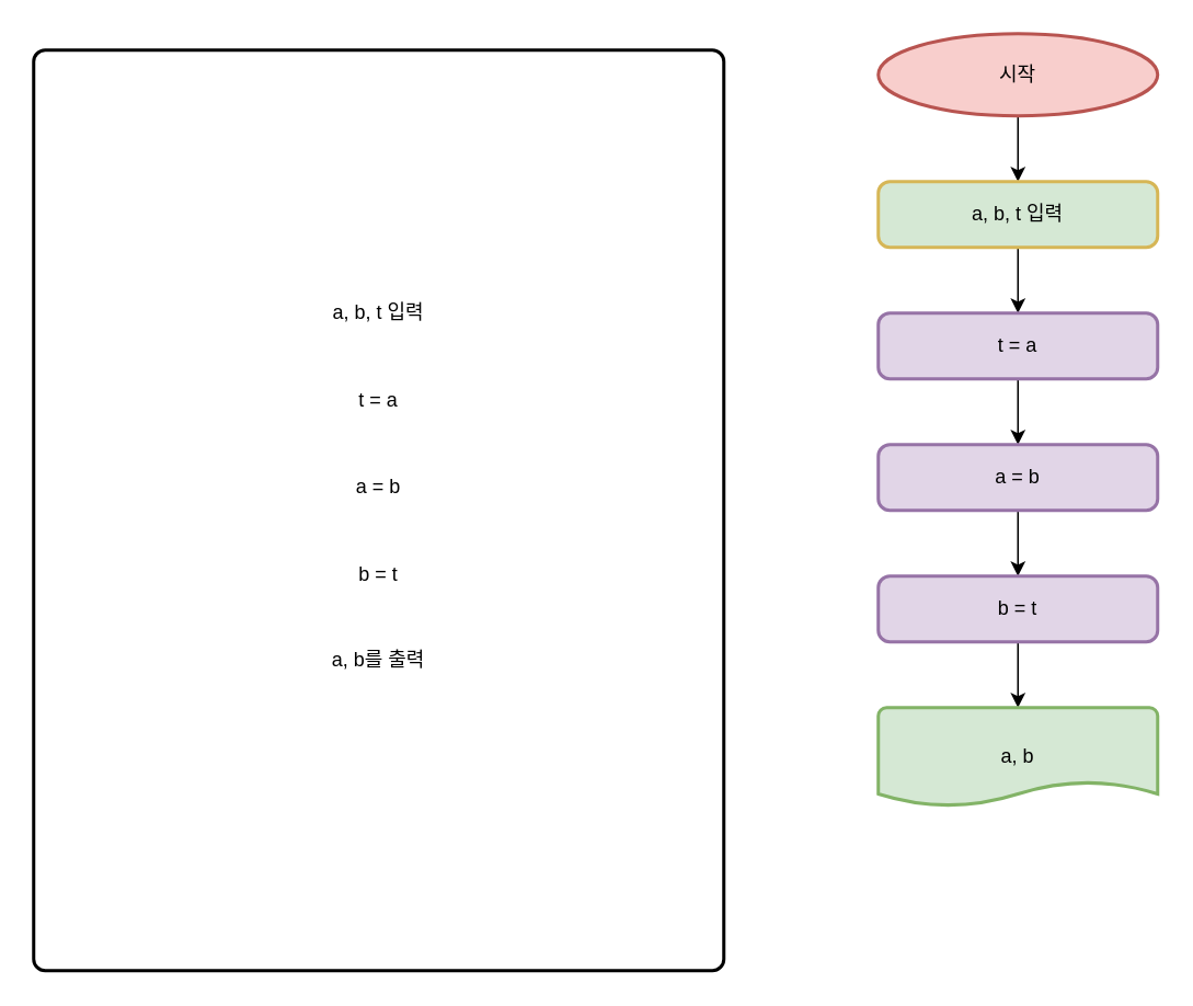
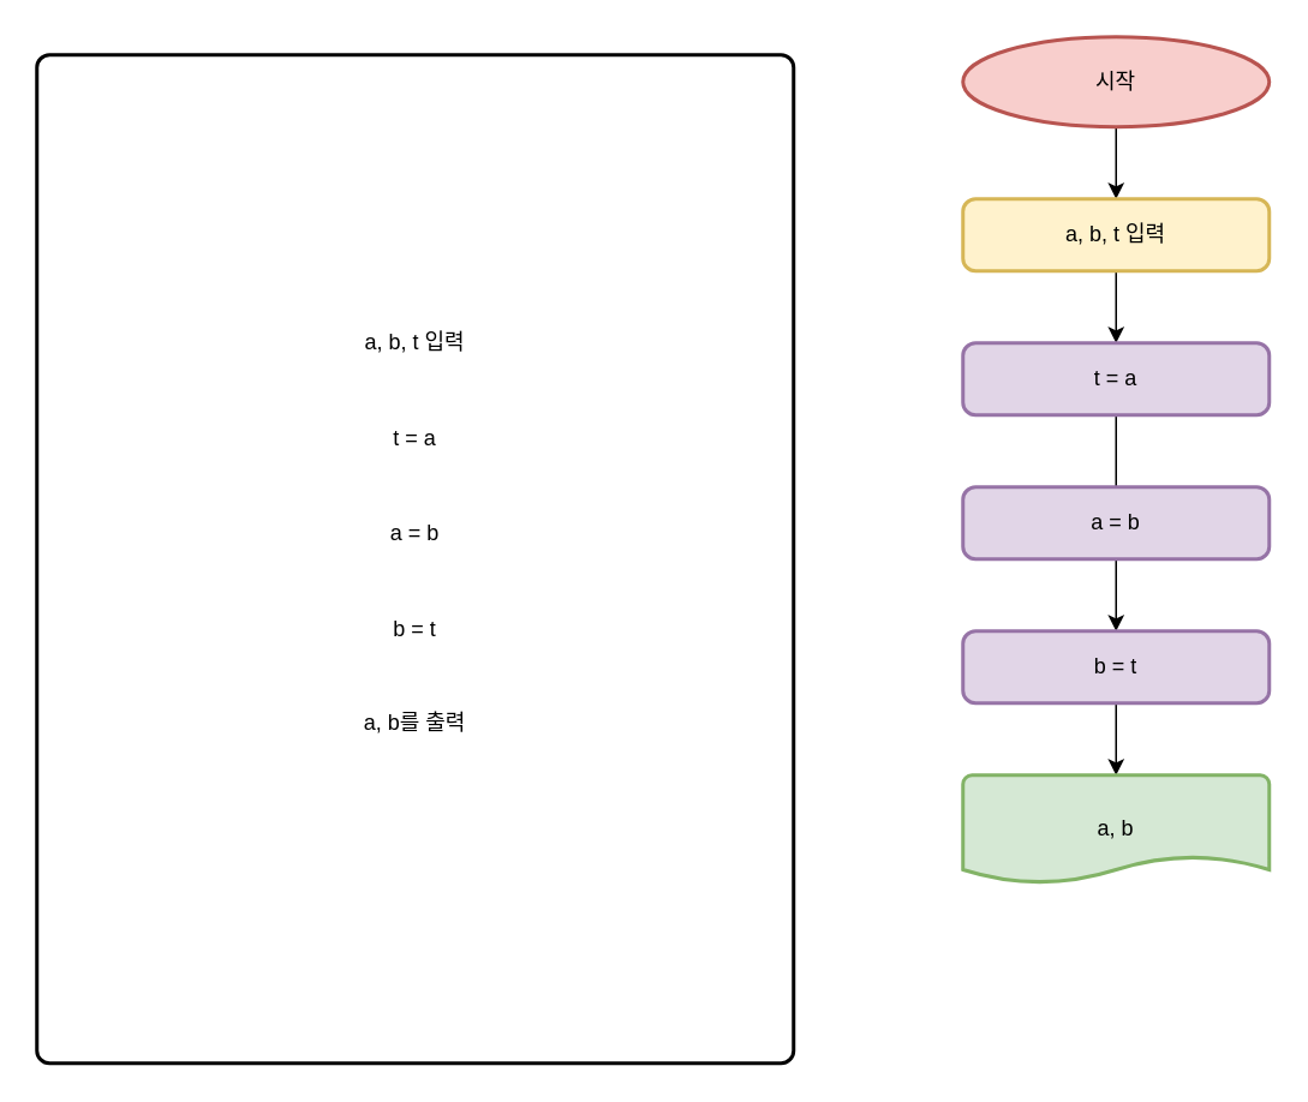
  <mxCell id="0" />
  <mxCell id="1" parent="0" />
  <mxCell id="2" value="&#10;&lt;p&gt;a, b, t 입력&lt;/p&gt;&#10;&lt;p&gt;t = a&lt;/p&gt;&#10;&lt;p&gt;a = b&lt;/p&gt;&#10;&lt;p&gt;b = t&lt;/p&gt;&#10;&lt;p&gt;a, b를 출력&lt;/p&gt;&#10;&#10;&#10;" style="rounded=1;whiteSpace=wrap;html=1;absoluteArcSize=1;arcSize=14;strokeWidth=2;" vertex="1" parent="1"><mxGeometry x="20" y="30" width="420" height="560" as="geometry" /></mxCell>
  <mxCell id="3" style="edgeStyle=orthogonalEdgeStyle;rounded=0;orthogonalLoop=1;jettySize=auto;html=1;entryX=0.5;entryY=0;entryDx=0;entryDy=0;" edge="1" parent="1" source="4" target="6"><mxGeometry relative="1" as="geometry" /></mxCell>
  <mxCell id="4" value="시작" style="strokeWidth=2;html=1;shape=mxgraph.flowchart.start_2;whiteSpace=wrap;fillColor=#f8cecc;strokeColor=#b85450;" vertex="1" parent="1"><mxGeometry x="534" y="20" width="170" height="50" as="geometry" /></mxCell>
  <mxCell id="5" style="edgeStyle=orthogonalEdgeStyle;rounded=0;orthogonalLoop=1;jettySize=auto;html=1;entryX=0.5;entryY=0;entryDx=0;entryDy=0;" edge="1" parent="1" source="6" target="8"><mxGeometry relative="1" as="geometry" /></mxCell>
- <mxCell id="6" value="a, b, t 입력" style="rounded=1;whiteSpace=wrap;html=1;absoluteArcSize=1;arcSize=14;strokeWidth=2;fillColor=#d5e8d4;strokeColor=#d6b656;" vertex="1" parent="1"><mxGeometry x="534" y="110" width="170" height="40" as="geometry" /></mxCell>
- <mxCell id="7" style="edgeStyle=orthogonalEdgeStyle;rounded=0;orthogonalLoop=1;jettySize=auto;html=1;exitX=0.5;exitY=1;exitDx=0;exitDy=0;" edge="1" parent="1" source="8" target="10"><mxGeometry relative="1" as="geometry" /></mxCell>
+ <mxCell id="6" value="a, b, t 입력" style="rounded=1;whiteSpace=wrap;html=1;absoluteArcSize=1;arcSize=14;strokeWidth=2;fillColor=#fff2cc;strokeColor=#d6b656;" vertex="1" parent="1"><mxGeometry x="534" y="110" width="170" height="40" as="geometry" /></mxCell>
+ <mxCell id="7" style="edgeStyle=orthogonalEdgeStyle;rounded=0;orthogonalLoop=1;jettySize=auto;html=1;exitX=0.5;exitY=1;exitDx=0;exitDy=0;endArrow=none;" edge="1" parent="1" source="8" target="10"><mxGeometry relative="1" as="geometry" /></mxCell>
  <mxCell id="8" value="t = a" style="rounded=1;whiteSpace=wrap;html=1;absoluteArcSize=1;arcSize=14;strokeWidth=2;fillColor=#e1d5e7;strokeColor=#9673a6;" vertex="1" parent="1"><mxGeometry x="534" y="190" width="170" height="40" as="geometry" /></mxCell>
  <mxCell id="9" style="edgeStyle=orthogonalEdgeStyle;rounded=0;orthogonalLoop=1;jettySize=auto;html=1;exitX=0.5;exitY=1;exitDx=0;exitDy=0;entryX=0.5;entryY=0;entryDx=0;entryDy=0;" edge="1" parent="1" source="10" target="12"><mxGeometry relative="1" as="geometry" /></mxCell>
  <mxCell id="10" value="a = b" style="rounded=1;whiteSpace=wrap;html=1;absoluteArcSize=1;arcSize=14;strokeWidth=2;fillColor=#e1d5e7;strokeColor=#9673a6;" vertex="1" parent="1"><mxGeometry x="534" y="270" width="170" height="40" as="geometry" /></mxCell>
  <mxCell id="11" style="edgeStyle=orthogonalEdgeStyle;rounded=0;orthogonalLoop=1;jettySize=auto;html=1;entryX=0.5;entryY=0;entryDx=0;entryDy=0;entryPerimeter=0;" edge="1" parent="1" source="12" target="13"><mxGeometry relative="1" as="geometry" /></mxCell>
  <mxCell id="12" value="b = t" style="rounded=1;whiteSpace=wrap;html=1;absoluteArcSize=1;arcSize=14;strokeWidth=2;fillColor=#e1d5e7;strokeColor=#9673a6;" vertex="1" parent="1"><mxGeometry x="534" y="350" width="170" height="40" as="geometry" /></mxCell>
  <mxCell id="13" value="a, b" style="strokeWidth=2;html=1;shape=mxgraph.flowchart.document2;whiteSpace=wrap;size=0.25;fillColor=#d5e8d4;strokeColor=#82b366;" vertex="1" parent="1"><mxGeometry x="534" y="430" width="170" height="60" as="geometry" /></mxCell>
